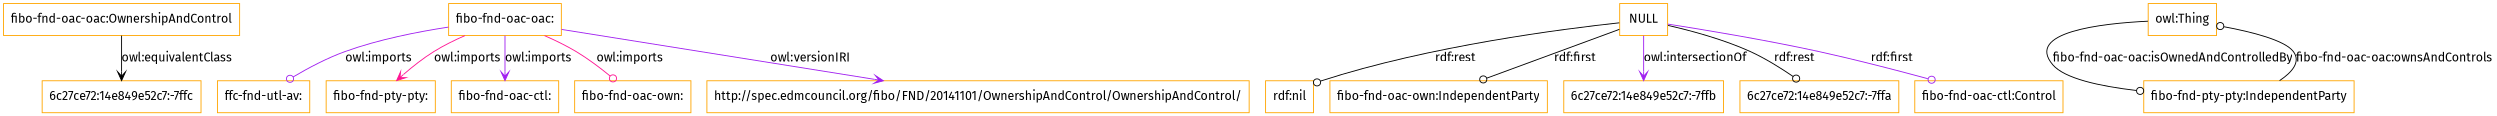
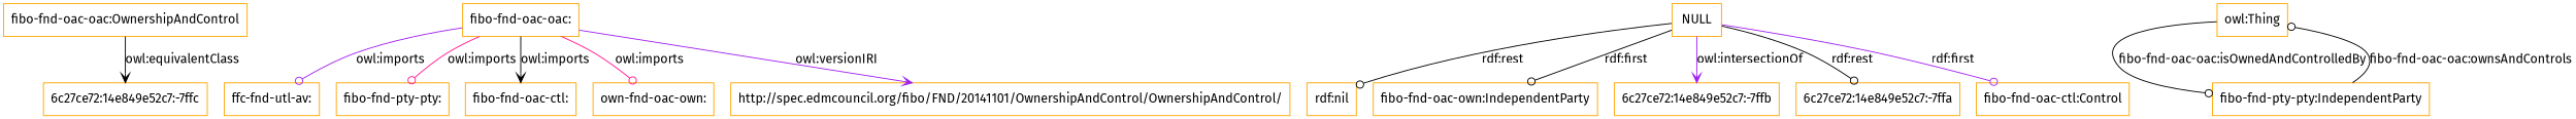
  digraph {
    fontname="Fira Sans"
    rankdir=TB
    node [color=orange fontname="Fira Sans" shape=rectangle]
    edge [arrowhead=odot color=black fontname="Fira Sans"]
    "fibo-fnd-oac-oac:OwnershipAndControl"
    "6c27ce72:14e849e52c7:-7ffc"
    n3 [label="ffc-fnd-utl-av:"]
    "fibo-fnd-oac-oac:"
    "fibo-fnd-pty-pty:"
    "fibo-fnd-oac-ctl:"
-   "fibo-fnd-oac-own:"
+   "fibo-fnd-oac-own:" [label="own-fnd-oac-own:"]
    "http://spec.edmcouncil.org/fibo/FND/20141101/OwnershipAndControl/OwnershipAndControl/"
    NULL
    "rdf:nil"
    n11 [label="fibo-fnd-oac-own:IndependentParty"]
    "6c27ce72:14e849e52c7:-7ffb"
    "6c27ce72:14e849e52c7:-7ffa"
    "fibo-fnd-oac-ctl:Control"
    "owl:Thing"
    "fibo-fnd-pty-pty:IndependentParty"
    "fibo-fnd-oac-oac:OwnershipAndControl" -> "6c27ce72:14e849e52c7:-7ffc" [arrowhead=vee label="owl:equivalentClass"]
    "fibo-fnd-oac-oac:" -> n3 [color=purple label="owl:imports"]
-   "fibo-fnd-oac-oac:" -> "fibo-fnd-pty-pty:" [arrowhead=vee color=deeppink label="owl:imports"]
-   "fibo-fnd-oac-oac:" -> "fibo-fnd-oac-ctl:" [arrowhead=vee color=purple label="owl:imports"]
+   "fibo-fnd-oac-oac:" -> "fibo-fnd-pty-pty:" [color=deeppink label="owl:imports"]
+   "fibo-fnd-oac-oac:" -> "fibo-fnd-oac-ctl:" [arrowhead=vee label="owl:imports"]
    "fibo-fnd-oac-oac:" -> "fibo-fnd-oac-own:" [color=deeppink label="owl:imports"]
    "fibo-fnd-oac-oac:" -> "http://spec.edmcouncil.org/fibo/FND/20141101/OwnershipAndControl/OwnershipAndControl/" [arrowhead=vee color=purple label="owl:versionIRI"]
    NULL -> "rdf:nil" [label="rdf:rest"]
    NULL -> n11 [label="rdf:first"]
    NULL -> "6c27ce72:14e849e52c7:-7ffb" [arrowhead=vee color=purple label="owl:intersectionOf"]
    NULL -> "6c27ce72:14e849e52c7:-7ffa" [label="rdf:rest"]
    NULL -> "fibo-fnd-oac-ctl:Control" [color=purple label="rdf:first"]
    "owl:Thing" -> "fibo-fnd-pty-pty:IndependentParty" [label="fibo-fnd-oac-oac:isOwnedAndControlledBy"]
    "fibo-fnd-pty-pty:IndependentParty" -> "owl:Thing" [label="fibo-fnd-oac-oac:ownsAndControls"]
  }
